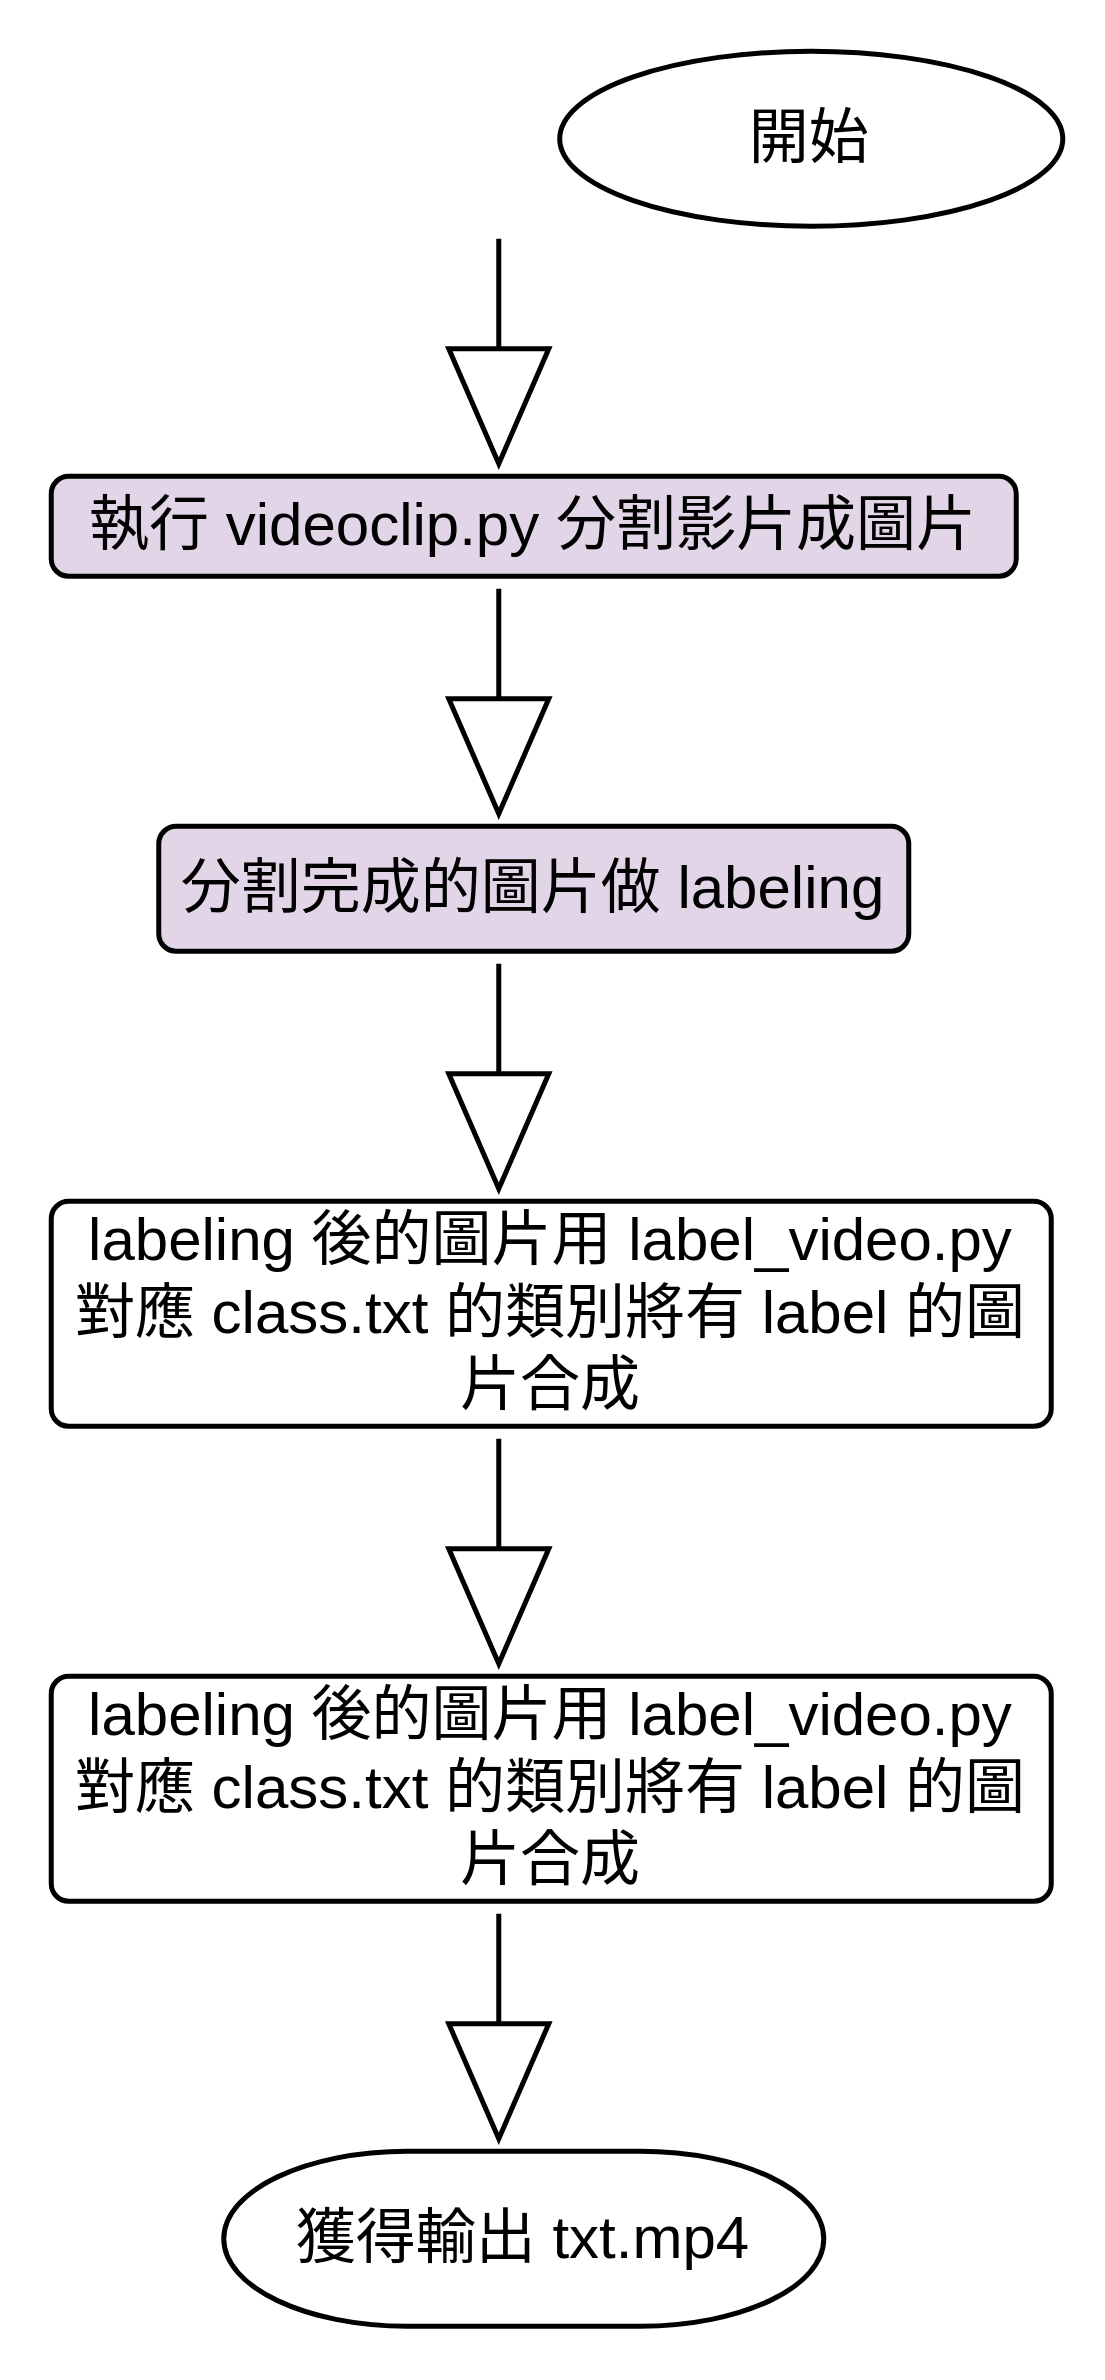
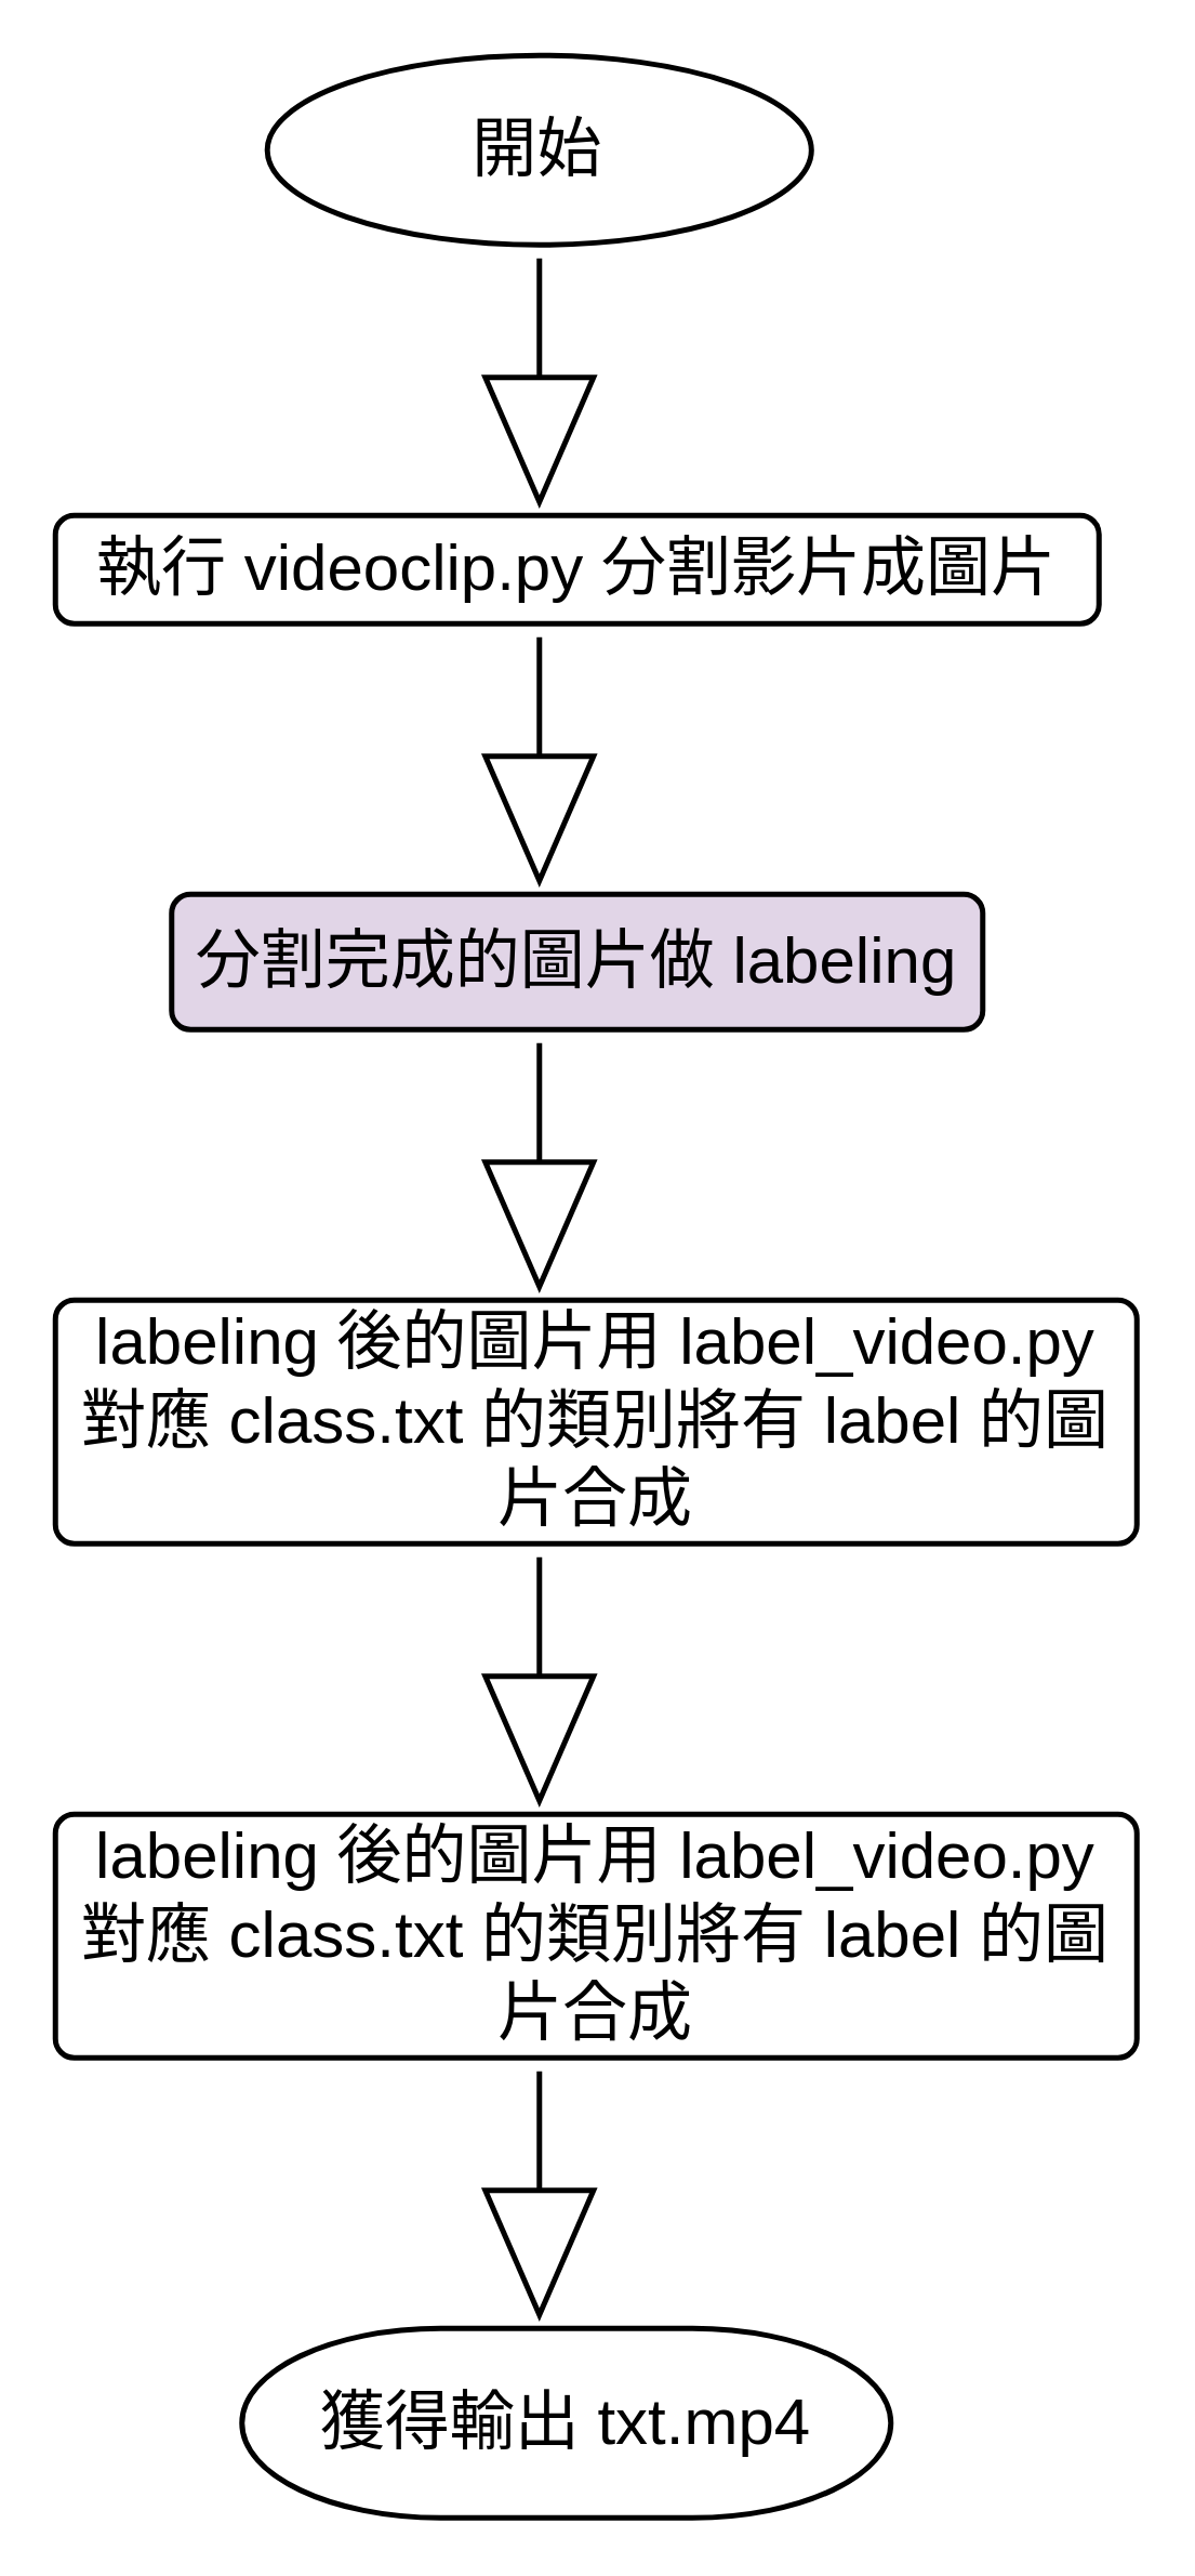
  <mxCell id="0" />
  <mxCell id="1" parent="0" />
- <mxCell id="2" value="&lt;font style=&quot;font-size: 24px;&quot;&gt;開始&lt;/font&gt;" style="strokeWidth=2;html=1;shape=mxgraph.flowchart.start_1;whiteSpace=wrap;" vertex="1" parent="1"><mxGeometry x="223.38" y="20" width="201.25" height="70" as="geometry" /></mxCell>
+ <mxCell id="2" value="&lt;font style=&quot;font-size: 24px;&quot;&gt;開始&lt;/font&gt;" style="strokeWidth=2;html=1;shape=mxgraph.flowchart.start_1;whiteSpace=wrap;" vertex="1" parent="1"><mxGeometry x="98.38" y="20" width="201.25" height="70" as="geometry" /></mxCell>
  <mxCell id="3" value="" style="verticalLabelPosition=bottom;verticalAlign=top;html=1;strokeWidth=2;shape=mxgraph.arrows2.arrow;dy=1;dx=46;notch=0;fontSize=24;rotation=90;" vertex="1" parent="1"><mxGeometry x="154.01" y="120" width="90" height="40" as="geometry" /></mxCell>
- <mxCell id="4" value="執行&amp;nbsp;videoclip.py 分割影片成圖片" style="rounded=1;whiteSpace=wrap;html=1;absoluteArcSize=1;arcSize=14;strokeWidth=2;fontSize=24;fillColor=#e1d5e7;" vertex="1" parent="1"><mxGeometry x="20" y="190" width="386" height="40" as="geometry" /></mxCell>
+ <mxCell id="4" value="執行&amp;nbsp;videoclip.py 分割影片成圖片" style="rounded=1;whiteSpace=wrap;html=1;absoluteArcSize=1;arcSize=14;strokeWidth=2;fontSize=24;" vertex="1" parent="1"><mxGeometry x="20" y="190" width="386" height="40" as="geometry" /></mxCell>
  <mxCell id="5" value="" style="verticalLabelPosition=bottom;verticalAlign=top;html=1;strokeWidth=2;shape=mxgraph.arrows2.arrow;dy=1;dx=46;notch=0;fontSize=24;rotation=90;" vertex="1" parent="1"><mxGeometry x="154.01" y="260" width="90" height="40" as="geometry" /></mxCell>
  <mxCell id="6" value="分割完成的圖片做 labeling" style="rounded=1;whiteSpace=wrap;html=1;absoluteArcSize=1;arcSize=14;strokeWidth=2;fontSize=24;fillColor=#e1d5e7;" vertex="1" parent="1"><mxGeometry x="63" y="330" width="300" height="50" as="geometry" /></mxCell>
  <mxCell id="7" value="" style="verticalLabelPosition=bottom;verticalAlign=top;html=1;strokeWidth=2;shape=mxgraph.arrows2.arrow;dy=1;dx=46;notch=0;fontSize=24;rotation=90;" vertex="1" parent="1"><mxGeometry x="154.01" y="410" width="90" height="40" as="geometry" /></mxCell>
  <mxCell id="8" value="labeling 後的圖片用 label_video.py 對應 class.txt 的類別將有 label 的圖片合成" style="rounded=1;whiteSpace=wrap;html=1;absoluteArcSize=1;arcSize=14;strokeWidth=2;fontSize=24;" vertex="1" parent="1"><mxGeometry x="20" y="480" width="400" height="90" as="geometry" /></mxCell>
  <mxCell id="9" value="" style="verticalLabelPosition=bottom;verticalAlign=top;html=1;strokeWidth=2;shape=mxgraph.arrows2.arrow;dy=1;dx=46;notch=0;fontSize=24;rotation=90;" vertex="1" parent="1"><mxGeometry x="154.01" y="600" width="90" height="40" as="geometry" /></mxCell>
  <mxCell id="10" value="labeling 後的圖片用 label_video.py 對應 class.txt 的類別將有 label 的圖片合成" style="rounded=1;whiteSpace=wrap;html=1;absoluteArcSize=1;arcSize=14;strokeWidth=2;fontSize=24;" vertex="1" parent="1"><mxGeometry x="20" y="670" width="400" height="90" as="geometry" /></mxCell>
  <mxCell id="11" value="獲得輸出 txt.mp4" style="strokeWidth=2;html=1;shape=mxgraph.flowchart.terminator;whiteSpace=wrap;fontSize=24;" vertex="1" parent="1"><mxGeometry x="89" y="860" width="240.01" height="70" as="geometry" /></mxCell>
  <mxCell id="12" value="" style="verticalLabelPosition=bottom;verticalAlign=top;html=1;strokeWidth=2;shape=mxgraph.arrows2.arrow;dy=1;dx=46;notch=0;fontSize=24;rotation=90;" vertex="1" parent="1"><mxGeometry x="154.01" y="790" width="90" height="40" as="geometry" /></mxCell>
